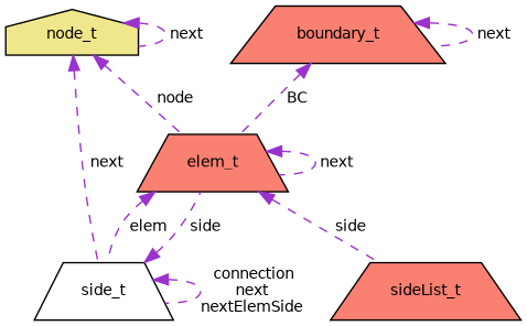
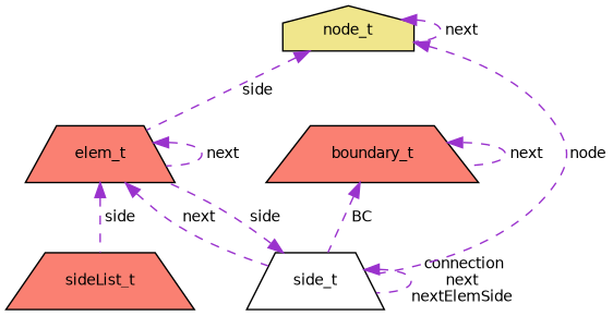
  digraph {
    node [color=black fillcolor=salmon fontname=Helvetica fontsize=10 shape=trapezium style=filled]
    edge [color=darkorchid3 dir=back fontname=Helvetica fontsize=10 labelfontname=Helvetica labelfontsize=10 style=dashed]
    n1 [fontcolor=black height=0.2 label=sideList_t width=0.4]
    n2 [fillcolor=white height=0.2 label=side_t width=0.4]
    n3 [height=0.2 label=elem_t width=0.4]
    n4 [fillcolor=khaki height=0.2 label=node_t shape=house width=0.4]
    n5 [height=0.2 label=boundary_t width=0.4]
    n2 -> n2 [label=" connection\nnext\nnextElemSide"]
    n2 -> n3 [label=" side"]
    n3 -> n1 [label=" side"]
-   n3 -> n2 [label=" elem"]
+   n3 -> n2 [label=" next"]
    n3 -> n3 [label=" next"]
-   n4 -> n2 [label=" next"]
-   n4 -> n3 [label=" node"]
+   n4 -> n2 [label=" node"]
+   n4 -> n3 [label=" side"]
    n4 -> n4 [label=" next"]
-   n5 -> n3 [label=" BC"]
+   n5 -> n2 [label=" BC"]
    n5 -> n5 [label=" next"]
  }
